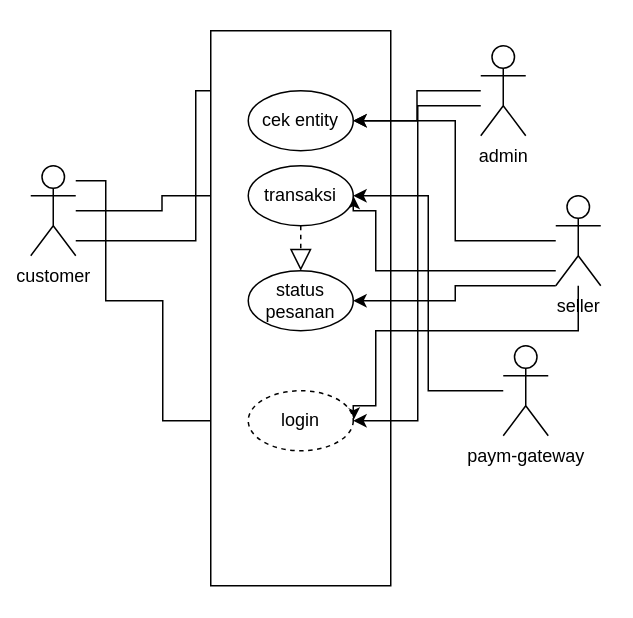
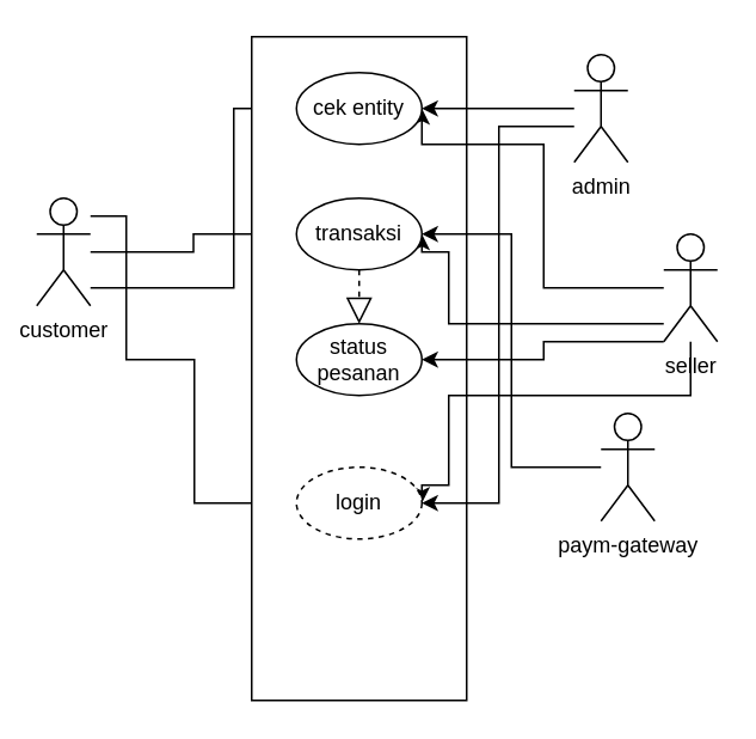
  <mxCell id="0" />
  <mxCell id="1" parent="0" />
  <mxCell id="2" style="edgeStyle=orthogonalEdgeStyle;rounded=0;orthogonalLoop=1;jettySize=auto;html=1;entryX=0;entryY=0.5;entryDx=0;entryDy=0;" edge="1" parent="1" source="5" target="17"><mxGeometry relative="1" as="geometry"><Array as="points"><mxPoint x="130" y="160" /><mxPoint x="130" y="60" /></Array></mxGeometry></mxCell>
  <mxCell id="3" style="edgeStyle=orthogonalEdgeStyle;rounded=0;orthogonalLoop=1;jettySize=auto;html=1;" edge="1" parent="1" source="5" target="18"><mxGeometry relative="1" as="geometry" /></mxCell>
  <mxCell id="4" style="edgeStyle=orthogonalEdgeStyle;rounded=0;orthogonalLoop=1;jettySize=auto;html=1;entryX=0;entryY=0.5;entryDx=0;entryDy=0;" edge="1" parent="1" source="5" target="20"><mxGeometry relative="1" as="geometry"><Array as="points"><mxPoint x="70" y="120" /><mxPoint x="70" y="200" /><mxPoint x="108" y="200" /><mxPoint x="108" y="280" /></Array></mxGeometry></mxCell>
  <mxCell id="5" value="customer" style="shape=umlActor;verticalLabelPosition=bottom;verticalAlign=top;html=1;outlineConnect=0;" vertex="1" parent="1"><mxGeometry x="20" y="110" width="30" height="60" as="geometry" /></mxCell>
  <mxCell id="6" value="" style="rounded=0;whiteSpace=wrap;html=1;" vertex="1" parent="1"><mxGeometry x="140" y="20" width="120" height="370" as="geometry" /></mxCell>
  <mxCell id="7" style="edgeStyle=orthogonalEdgeStyle;rounded=0;orthogonalLoop=1;jettySize=auto;html=1;entryX=1;entryY=0.5;entryDx=0;entryDy=0;" edge="1" parent="1" source="8" target="18"><mxGeometry relative="1" as="geometry" /></mxCell>
  <mxCell id="8" value="&lt;div&gt;paym-gateway&lt;/div&gt;" style="shape=umlActor;verticalLabelPosition=bottom;verticalAlign=top;html=1;outlineConnect=0;" vertex="1" parent="1"><mxGeometry x="335" y="230" width="30" height="60" as="geometry" /></mxCell>
  <mxCell id="9" style="edgeStyle=orthogonalEdgeStyle;rounded=0;orthogonalLoop=1;jettySize=auto;html=1;entryX=1;entryY=0.5;entryDx=0;entryDy=0;" edge="1" parent="1" source="11" target="17"><mxGeometry relative="1" as="geometry" /></mxCell>
  <mxCell id="10" style="edgeStyle=orthogonalEdgeStyle;rounded=0;orthogonalLoop=1;jettySize=auto;html=1;entryX=1;entryY=0.5;entryDx=0;entryDy=0;" edge="1" parent="1" source="11" target="20"><mxGeometry relative="1" as="geometry"><Array as="points"><mxPoint x="278" y="70" /><mxPoint x="278" y="280" /></Array></mxGeometry></mxCell>
  <mxCell id="11" value="&lt;div&gt;admin&lt;/div&gt;" style="shape=umlActor;verticalLabelPosition=bottom;verticalAlign=top;html=1;outlineConnect=0;" vertex="1" parent="1"><mxGeometry x="320" y="30" width="30" height="60" as="geometry" /></mxCell>
  <mxCell id="12" style="edgeStyle=orthogonalEdgeStyle;rounded=0;orthogonalLoop=1;jettySize=auto;html=1;entryX=1;entryY=0.5;entryDx=0;entryDy=0;" edge="1" parent="1" source="16" target="17"><mxGeometry relative="1" as="geometry"><Array as="points"><mxPoint x="303" y="160" /><mxPoint x="303" y="80" /><mxPoint x="235" y="80" /></Array></mxGeometry></mxCell>
  <mxCell id="13" style="edgeStyle=orthogonalEdgeStyle;rounded=0;orthogonalLoop=1;jettySize=auto;html=1;entryX=1;entryY=0.5;entryDx=0;entryDy=0;" edge="1" parent="1" source="16" target="19"><mxGeometry relative="1" as="geometry"><Array as="points"><mxPoint x="303" y="190" /><mxPoint x="303" y="200" /></Array></mxGeometry></mxCell>
  <mxCell id="14" style="edgeStyle=orthogonalEdgeStyle;rounded=0;orthogonalLoop=1;jettySize=auto;html=1;entryX=1;entryY=0.5;entryDx=0;entryDy=0;" edge="1" parent="1" source="16" target="18"><mxGeometry relative="1" as="geometry"><Array as="points"><mxPoint x="250" y="180" /><mxPoint x="250" y="140" /><mxPoint x="235" y="140" /></Array></mxGeometry></mxCell>
  <mxCell id="15" style="edgeStyle=orthogonalEdgeStyle;rounded=0;orthogonalLoop=1;jettySize=auto;html=1;entryX=1;entryY=0.5;entryDx=0;entryDy=0;" edge="1" parent="1" source="16" target="20"><mxGeometry relative="1" as="geometry"><Array as="points"><mxPoint x="385" y="220" /><mxPoint x="250" y="220" /><mxPoint x="250" y="270" /><mxPoint x="235" y="270" /></Array></mxGeometry></mxCell>
  <mxCell id="16" value="&lt;div&gt;seller&lt;/div&gt;" style="shape=umlActor;verticalLabelPosition=bottom;verticalAlign=top;html=1;outlineConnect=0;" vertex="1" parent="1"><mxGeometry x="370" y="130" width="30" height="60" as="geometry" /></mxCell>
- <mxCell id="17" value="cek entity" style="ellipse;whiteSpace=wrap;html=1;" vertex="1" parent="1"><mxGeometry x="165" y="60" width="70" height="40" as="geometry" /></mxCell>
+ <mxCell id="17" value="cek entity" style="ellipse;whiteSpace=wrap;html=1;" vertex="1" parent="1"><mxGeometry x="165" y="40" width="70" height="40" as="geometry" /></mxCell>
  <mxCell id="18" value="transaksi" style="ellipse;whiteSpace=wrap;html=1;" vertex="1" parent="1"><mxGeometry x="165" y="110" width="70" height="40" as="geometry" /></mxCell>
  <mxCell id="19" value="status pesanan" style="ellipse;whiteSpace=wrap;html=1;" vertex="1" parent="1"><mxGeometry x="165" y="180" width="70" height="40" as="geometry" /></mxCell>
  <mxCell id="20" value="login" style="ellipse;whiteSpace=wrap;html=1;dashed=1;" vertex="1" parent="1"><mxGeometry x="165" y="260" width="70" height="40" as="geometry" /></mxCell>
  <mxCell id="21" value="" style="endArrow=block;dashed=1;endFill=0;endSize=12;html=1;rounded=0;entryX=0.5;entryY=0;entryDx=0;entryDy=0;exitX=0.5;exitY=1;exitDx=0;exitDy=0;" edge="1" parent="1" source="18" target="19"><mxGeometry width="160" relative="1" as="geometry"><mxPoint x="130" y="220" as="sourcePoint" /><mxPoint x="290" y="220" as="targetPoint" /></mxGeometry></mxCell>
